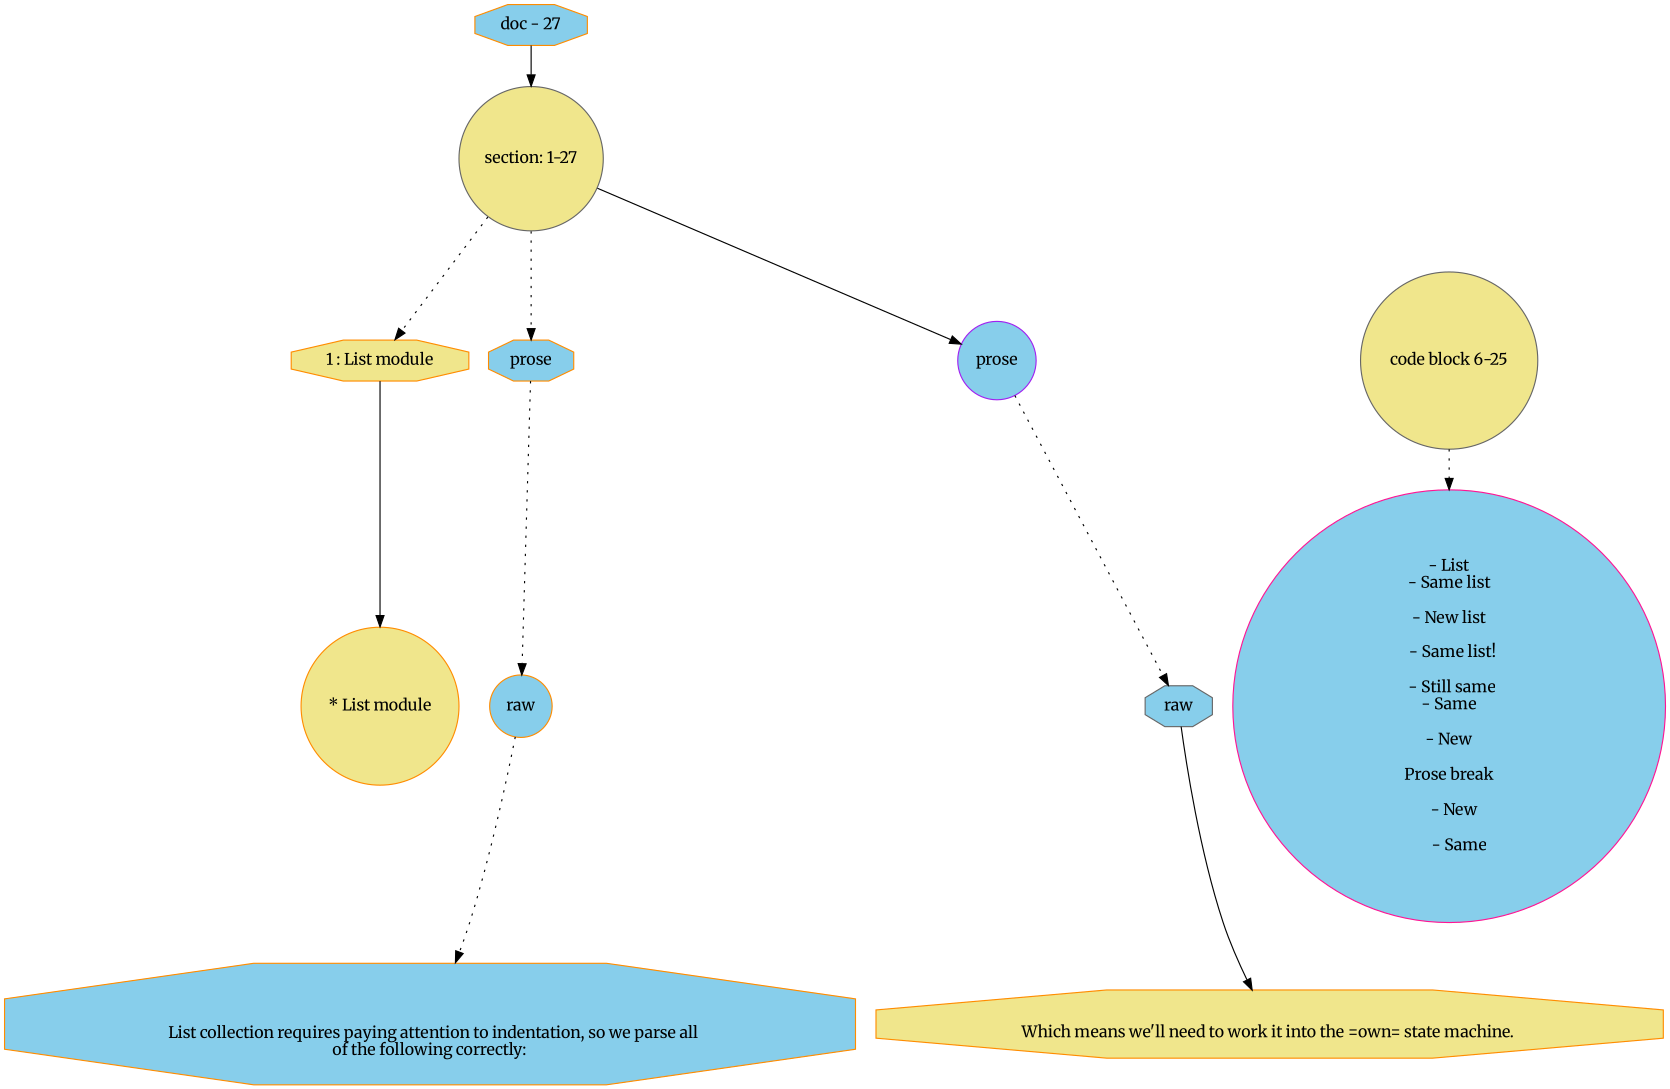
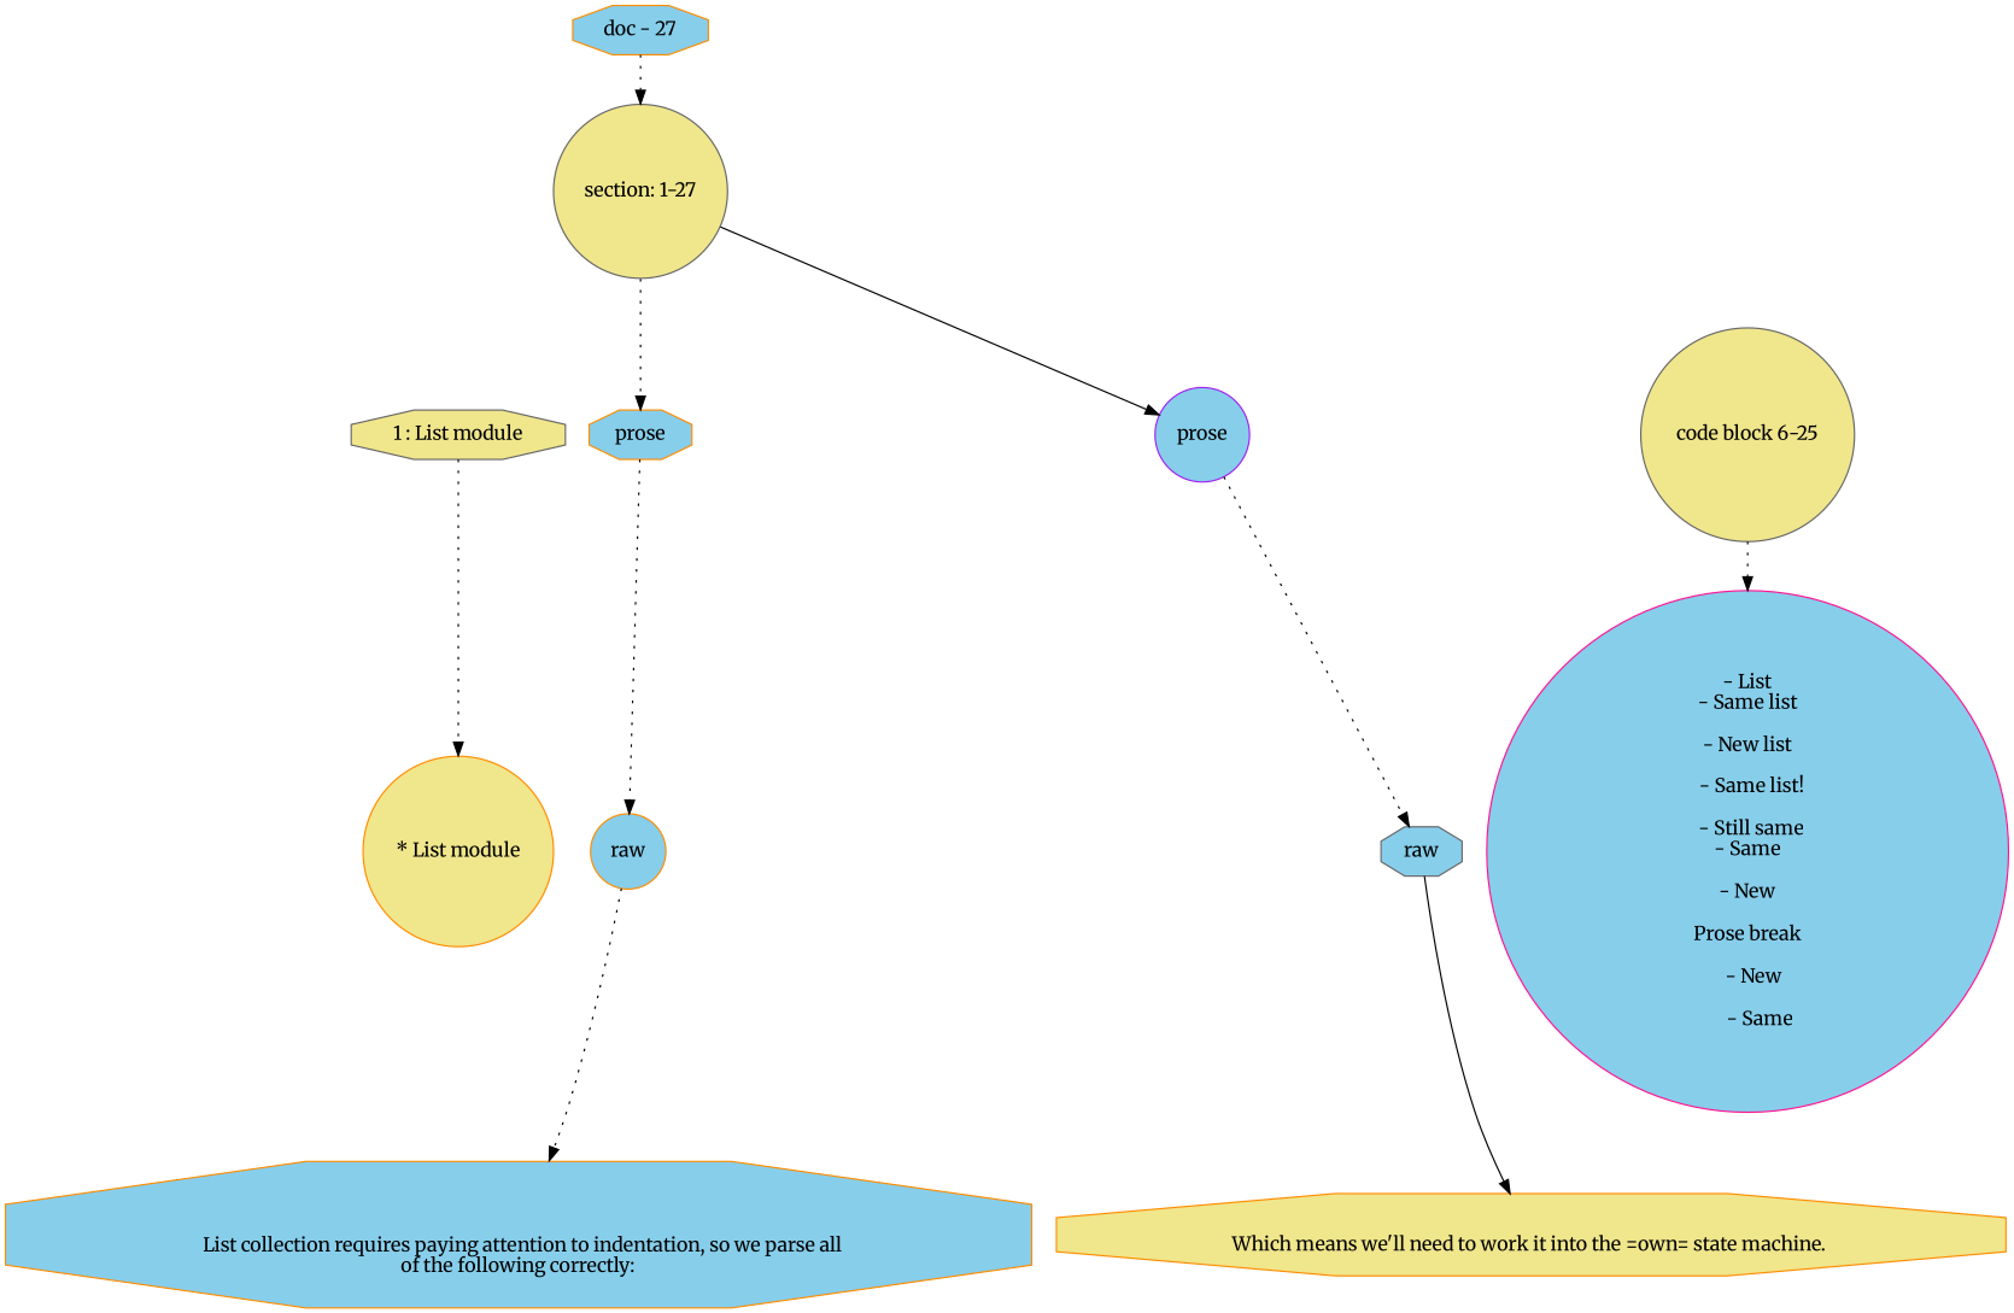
  digraph {
    fontname=Merriweather
    node [color=darkorange fillcolor=skyblue fontname=Merriweather shape=circle style=filled]
    edge [fontname=Merriweather style=dotted]
    n1 [color=gray40 fillcolor=khaki label="section: 1-27"]
-   n2 [fillcolor=khaki label="1 : List module" shape=octagon]
+   n2 [color=gray40 fillcolor=khaki label="1 : List module" shape=octagon]
    n3 [label=prose shape=octagon]
    n4 [color=gray40 fillcolor=khaki label="code block 6-25"]
    n5 [color=purple label=prose]
    n6 [label=raw]
    n7 [color=gray40 label=raw shape=octagon]
    n8 [fillcolor=khaki label="* List module"]
    n9 [color=deeppink label="- List\n- Same list\n\n- New list\n  \n  - Same list!\n\n  - Still same\n- Same\n\n- New\n\nProse break\n\n   - New\n\n      - Same\n"]
    n10 [label="\n\n  List collection requires paying attention to indentation, so we parse all\nof the following correctly:\n" shape=octagon]
    n11 [fillcolor=khaki label="\nWhich means we'll need to work it into the =own= state machine. " shape=octagon]
    n12 [label="doc - 27" shape=octagon]
    subgraph sub_1 {
      rank=same
      n1
    }
    subgraph sub_2 {
      rank=same
      n2
      n3
      n4
      n5
    }
    subgraph sub_3 {
      rank=same
      n6
    }
    subgraph sub_4 {
      rank=same
      n7
    }
-   n1 -> n2
    n1 -> n3
    n1 -> n5 [style=solid]
-   n2 -> n8 [style=solid]
+   n2 -> n8
    n3 -> n6
    n4 -> n9
    n5 -> n7
    n6 -> n10
    n7 -> n11 [style=solid]
-   n12 -> n1 [style=solid]
+   n12 -> n1
  }
